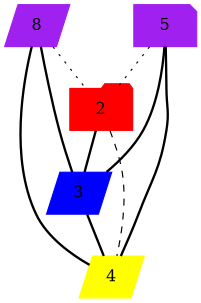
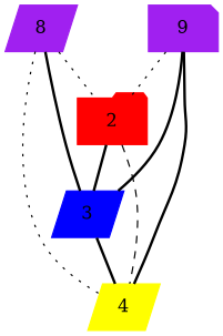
  graph {
    node [color=purple shape=parallelogram style=filled]
    edge [style=bold]
    n1 [label=8]
    2 [color=red shape=folder]
    3 [color=blue]
    4 [color=yellow]
-   5 [shape=note]
+   5 [shape=note label=9]
    subgraph sub_1 {
      n1
      2
      3
      4
      5
    }
    n1 -- 2 [style=dotted]
    n1 -- 3
-   n1 -- 4
+   n1 -- 4 [style=dotted]
    2 -- 3
    2 -- 4 [style=dashed]
    3 -- 4
    5 -- 2 [style=dotted]
    5 -- 3
    5 -- 4
  }
